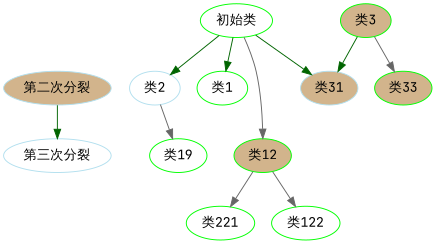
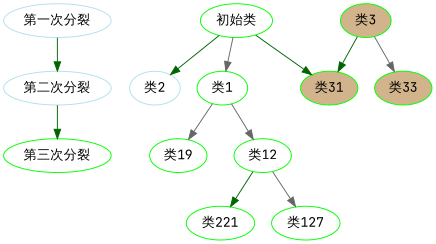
  digraph {
    fontname="JetBrains Mono"
    node [color=green fillcolor=white fontname="JetBrains Mono" style=filled]
    edge [color=darkgreen fontname="JetBrains Mono"]
-   "第二次分裂" [color=lightblue2 fillcolor=tan group=a]
-   "第三次分裂" [color=lightblue2 group=a]
+   "第一次分裂" [color=lightblue2 group=a]
+   "第二次分裂" [color=lightblue2 group=a]
+   "第三次分裂" [group=a]
    "初始类"
    "类1"
    "类2" [color=lightblue2]
-   "类31" [color=lightblue2 fillcolor=tan]
+   "类31" [fillcolor=tan]
    n8 [label="类19"]
-   "类12" [fillcolor=tan]
+   "类12"
    "类3" [fillcolor=tan]
    n11 [fillcolor=tan label="类33"]
    n12 [label="类221"]
-   "类122"
+   "类122" [label="类127"]
+   "第一次分裂" -> "第二次分裂"
    "第二次分裂" -> "第三次分裂"
-   "初始类" -> "类1"
+   "初始类" -> "类1" [color=gray40]
    "初始类" -> "类2"
    "初始类" -> "类31"
-   "类2" -> n8 [color=gray40]
-   "初始类" -> "类12" [color=gray40]
-   "类12" -> n12 [color=gray40]
+   "类1" -> n8 [color=gray40]
+   "类1" -> "类12" [color=gray40]
+   "类12" -> n12
    "类12" -> "类122" [color=gray40]
    "类3" -> "类31"
    "类3" -> n11 [color=gray40]
  }
